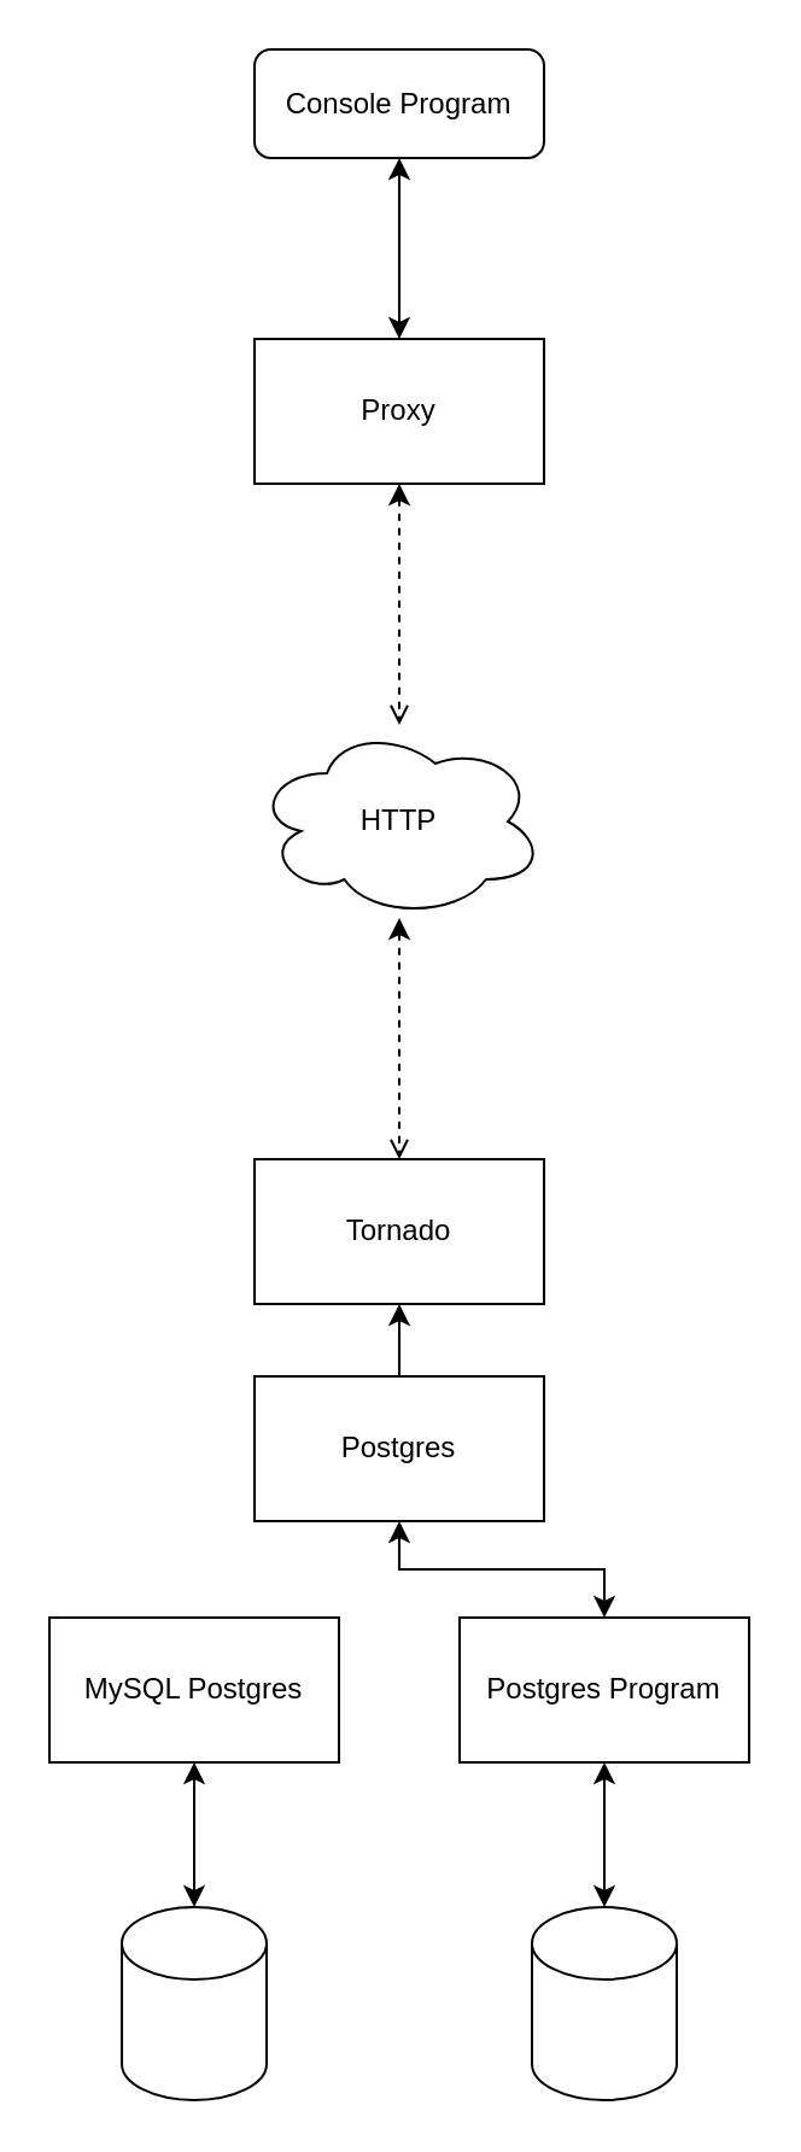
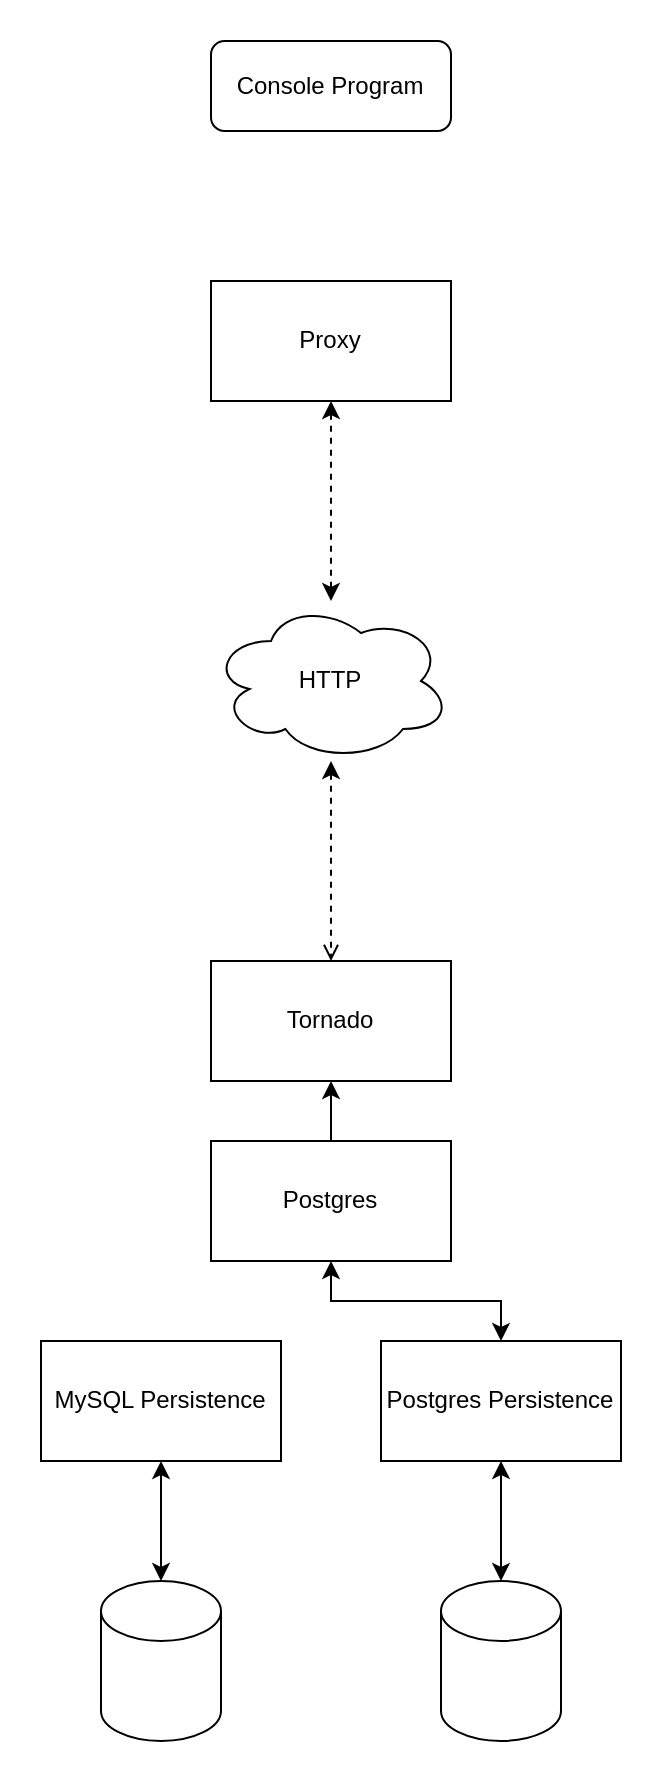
  <mxCell id="0" />
  <mxCell id="1" parent="0" />
- <mxCell id="2" style="edgeStyle=orthogonalEdgeStyle;rounded=0;orthogonalLoop=1;jettySize=auto;html=1;exitX=0.5;exitY=1;exitDx=0;exitDy=0;startArrow=classic;startFill=1;" edge="1" parent="1" source="3" target="5"><mxGeometry relative="1" as="geometry" /></mxCell>
  <mxCell id="3" value="Console Program" style="rounded=1;whiteSpace=wrap;html=1;" vertex="1" parent="1"><mxGeometry x="105" y="20" width="120" height="45" as="geometry" /></mxCell>
  <mxCell id="4" style="edgeStyle=orthogonalEdgeStyle;rounded=0;orthogonalLoop=1;jettySize=auto;html=1;exitX=0.5;exitY=1;exitDx=0;exitDy=0;entryX=0.5;entryY=0;entryDx=0;entryDy=0;startArrow=classic;startFill=1;dashed=1;endArrow=open;" edge="1" parent="1" source="16" target="7"><mxGeometry relative="1" as="geometry" /></mxCell>
  <mxCell id="5" value="Proxy" style="rounded=0;whiteSpace=wrap;html=1;" vertex="1" parent="1"><mxGeometry x="105" y="140" width="120" height="60" as="geometry" /></mxCell>
  <mxCell id="6" style="edgeStyle=orthogonalEdgeStyle;rounded=0;orthogonalLoop=1;jettySize=auto;html=1;exitX=0.5;exitY=1;exitDx=0;exitDy=0;entryX=0.5;entryY=0;entryDx=0;entryDy=0;startArrow=classic;startFill=1;endArrow=none;" edge="1" parent="1" source="7" target="13"><mxGeometry relative="1" as="geometry" /></mxCell>
  <mxCell id="7" value="Tornado" style="rounded=0;whiteSpace=wrap;html=1;" vertex="1" parent="1"><mxGeometry x="105" y="480" width="120" height="60" as="geometry" /></mxCell>
  <mxCell id="8" style="edgeStyle=orthogonalEdgeStyle;rounded=0;orthogonalLoop=1;jettySize=auto;html=1;exitX=0.5;exitY=1;exitDx=0;exitDy=0;entryX=0.5;entryY=0;entryDx=0;entryDy=0;entryPerimeter=0;startArrow=classic;startFill=1;" edge="1" parent="1" source="9" target="14"><mxGeometry relative="1" as="geometry" /></mxCell>
- <mxCell id="9" value="MySQL Postgres" style="rounded=0;whiteSpace=wrap;html=1;" vertex="1" parent="1"><mxGeometry x="20" y="670" width="120" height="60" as="geometry" /></mxCell>
+ <mxCell id="9" value="MySQL Persistence" style="rounded=0;whiteSpace=wrap;html=1;" vertex="1" parent="1"><mxGeometry x="20" y="670" width="120" height="60" as="geometry" /></mxCell>
  <mxCell id="10" style="edgeStyle=orthogonalEdgeStyle;rounded=0;orthogonalLoop=1;jettySize=auto;html=1;exitX=0.5;exitY=1;exitDx=0;exitDy=0;entryX=0.5;entryY=0;entryDx=0;entryDy=0;entryPerimeter=0;startArrow=classic;startFill=1;" edge="1" parent="1" source="11" target="15"><mxGeometry relative="1" as="geometry" /></mxCell>
- <mxCell id="11" value="&lt;span&gt;Postgres Program&lt;/span&gt;" style="rounded=0;whiteSpace=wrap;html=1;" vertex="1" parent="1"><mxGeometry x="190" y="670" width="120" height="60" as="geometry" /></mxCell>
+ <mxCell id="11" value="&lt;span&gt;Postgres Persistence&lt;/span&gt;" style="rounded=0;whiteSpace=wrap;html=1;" vertex="1" parent="1"><mxGeometry x="190" y="670" width="120" height="60" as="geometry" /></mxCell>
  <mxCell id="12" style="edgeStyle=orthogonalEdgeStyle;rounded=0;orthogonalLoop=1;jettySize=auto;html=1;exitX=0.5;exitY=1;exitDx=0;exitDy=0;startArrow=classic;startFill=1;" edge="1" parent="1" source="13" target="11"><mxGeometry relative="1" as="geometry" /></mxCell>
  <mxCell id="13" value="Postgres" style="rounded=0;whiteSpace=wrap;html=1;" vertex="1" parent="1"><mxGeometry x="105" y="570" width="120" height="60" as="geometry" /></mxCell>
  <mxCell id="14" value="" style="shape=cylinder3;whiteSpace=wrap;html=1;boundedLbl=1;backgroundOutline=1;size=15;" vertex="1" parent="1"><mxGeometry x="50" y="790" width="60" height="80" as="geometry" /></mxCell>
  <mxCell id="15" value="" style="shape=cylinder3;whiteSpace=wrap;html=1;boundedLbl=1;backgroundOutline=1;size=15;" vertex="1" parent="1"><mxGeometry x="220" y="790" width="60" height="80" as="geometry" /></mxCell>
  <mxCell id="16" value="HTTP" style="ellipse;shape=cloud;whiteSpace=wrap;html=1;" vertex="1" parent="1"><mxGeometry x="105" y="300" width="120" height="80" as="geometry" /></mxCell>
- <mxCell id="17" value="" style="edgeStyle=orthogonalEdgeStyle;rounded=0;orthogonalLoop=1;jettySize=auto;html=1;exitX=0.5;exitY=1;exitDx=0;exitDy=0;entryX=0.5;entryY=0;entryDx=0;entryDy=0;startArrow=classic;startFill=1;dashed=1;endArrow=open;endFill=1;" edge="1" parent="1" source="5" target="16"><mxGeometry relative="1" as="geometry"><mxPoint x="165" y="200" as="sourcePoint" /><mxPoint x="165" y="290" as="targetPoint" /></mxGeometry></mxCell>
+ <mxCell id="17" value="" style="edgeStyle=orthogonalEdgeStyle;rounded=0;orthogonalLoop=1;jettySize=auto;html=1;exitX=0.5;exitY=1;exitDx=0;exitDy=0;entryX=0.5;entryY=0;entryDx=0;entryDy=0;startArrow=classic;startFill=1;dashed=1;endArrow=classic;endFill=1;" edge="1" parent="1" source="5" target="16"><mxGeometry relative="1" as="geometry"><mxPoint x="165" y="200" as="sourcePoint" /><mxPoint x="165" y="290" as="targetPoint" /></mxGeometry></mxCell>
